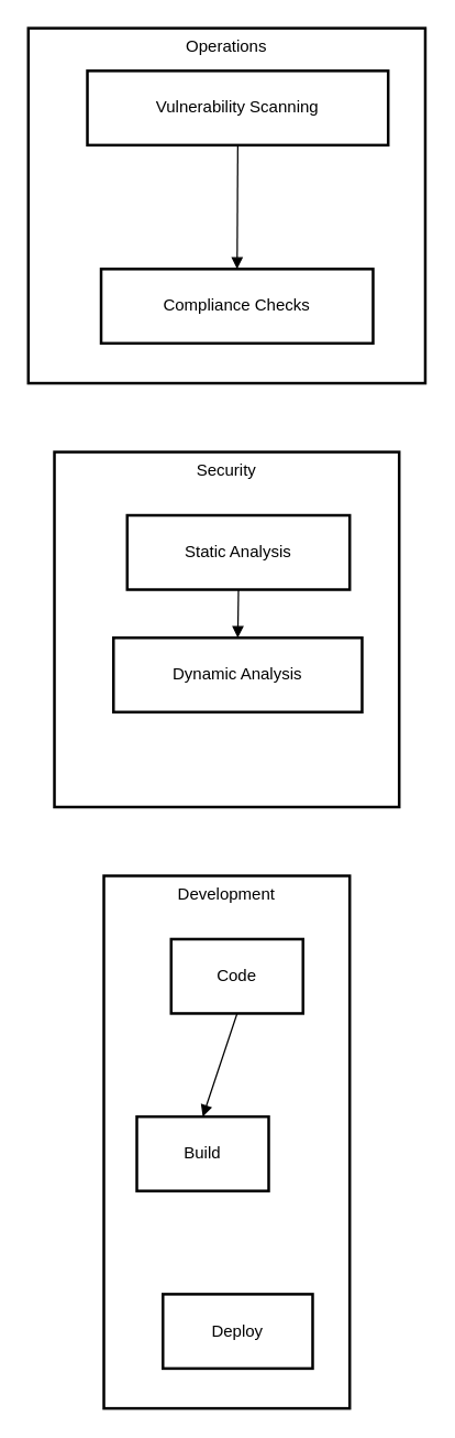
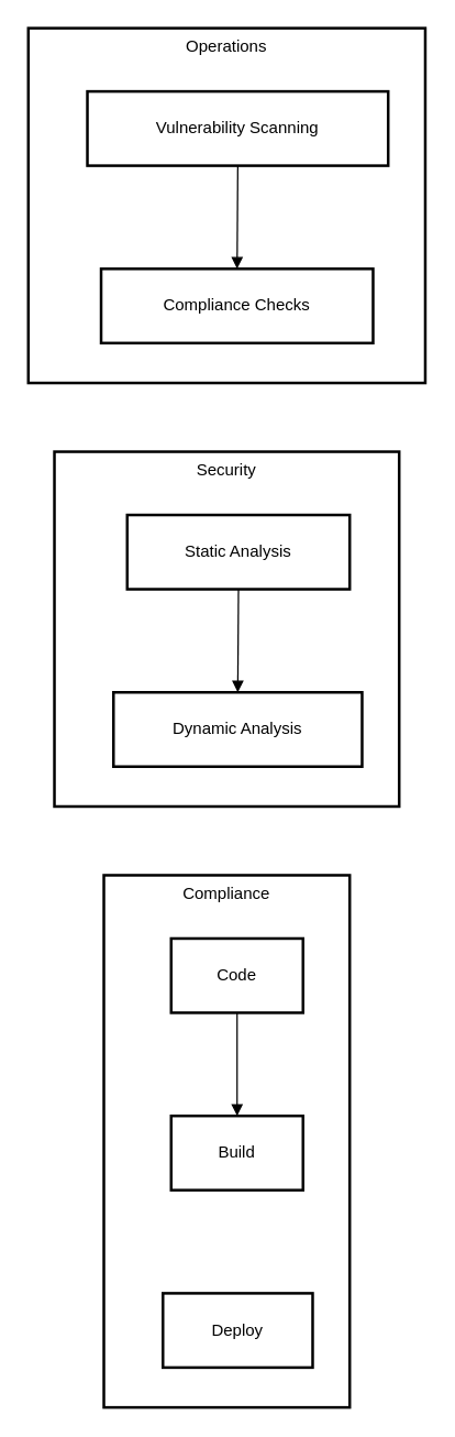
  <mxCell id="0" />
  <mxCell id="1" parent="0" />
  <mxCell id="2" value="Operations" style="whiteSpace=wrap;strokeWidth=2;verticalAlign=top;" vertex="1" parent="1"><mxGeometry x="20" y="20" width="289" height="258" as="geometry" /></mxCell>
- <mxCell id="3" value="Vulnerability Scanning" style="whiteSpace=wrap;strokeWidth=2;" vertex="1" parent="2"><mxGeometry x="43" y="31" width="219" height="54" as="geometry" /></mxCell>
+ <mxCell id="3" value="Vulnerability Scanning" style="whiteSpace=wrap;strokeWidth=2;" vertex="1" parent="2"><mxGeometry x="43" y="46" width="219" height="54" as="geometry" /></mxCell>
  <mxCell id="4" value="Compliance Checks" style="whiteSpace=wrap;strokeWidth=2;" vertex="1" parent="2"><mxGeometry x="53" y="175" width="198" height="54" as="geometry" /></mxCell>
  <mxCell id="5" value="" style="curved=1;startArrow=none;endArrow=block;exitX=0.5;exitY=0.99;entryX=0.5;entryY=-0.01;" edge="1" parent="2" source="3" target="4"><mxGeometry relative="1" as="geometry"><Array as="points" /></mxGeometry></mxCell>
  <mxCell id="6" value="Security" style="whiteSpace=wrap;strokeWidth=2;verticalAlign=top;" vertex="1" parent="1"><mxGeometry x="39" y="328" width="251" height="258" as="geometry" /></mxCell>
  <mxCell id="7" value="Static Analysis" style="whiteSpace=wrap;strokeWidth=2;" vertex="1" parent="6"><mxGeometry x="53" y="46" width="162" height="54" as="geometry" /></mxCell>
- <mxCell id="8" value="Dynamic Analysis" style="whiteSpace=wrap;strokeWidth=2;" vertex="1" parent="6"><mxGeometry x="43" y="135" width="181" height="54" as="geometry" /></mxCell>
+ <mxCell id="8" value="Dynamic Analysis" style="whiteSpace=wrap;strokeWidth=2;" vertex="1" parent="6"><mxGeometry x="43" y="175" width="181" height="54" as="geometry" /></mxCell>
  <mxCell id="9" value="" style="curved=1;startArrow=none;endArrow=block;exitX=0.5;exitY=0.99;entryX=0.5;entryY=-0.01;" edge="1" parent="6" source="7" target="8"><mxGeometry relative="1" as="geometry"><Array as="points" /></mxGeometry></mxCell>
- <mxCell id="10" value="Development" style="whiteSpace=wrap;strokeWidth=2;verticalAlign=top;" vertex="1" parent="1"><mxGeometry x="75" y="636" width="179" height="387" as="geometry" /></mxCell>
+ <mxCell id="10" value="Compliance" style="whiteSpace=wrap;strokeWidth=2;verticalAlign=top;" vertex="1" parent="1"><mxGeometry x="75" y="636" width="179" height="387" as="geometry" /></mxCell>
  <mxCell id="11" value="Code" style="whiteSpace=wrap;strokeWidth=2;" vertex="1" parent="10"><mxGeometry x="49" y="46" width="96" height="54" as="geometry" /></mxCell>
- <mxCell id="12" value="Build" style="whiteSpace=wrap;strokeWidth=2;" vertex="1" parent="10"><mxGeometry x="24" y="175" width="96" height="54" as="geometry" /></mxCell>
+ <mxCell id="12" value="Build" style="whiteSpace=wrap;strokeWidth=2;" vertex="1" parent="10"><mxGeometry x="49" y="175" width="96" height="54" as="geometry" /></mxCell>
  <mxCell id="13" value="Deploy" style="whiteSpace=wrap;strokeWidth=2;" vertex="1" parent="10"><mxGeometry x="43" y="304" width="109" height="54" as="geometry" /></mxCell>
  <mxCell id="14" value="" style="curved=1;startArrow=none;endArrow=block;exitX=0.5;exitY=0.99;entryX=0.5;entryY=-0.01;" edge="1" parent="10" source="11" target="12"><mxGeometry relative="1" as="geometry"><Array as="points" /></mxGeometry></mxCell>
